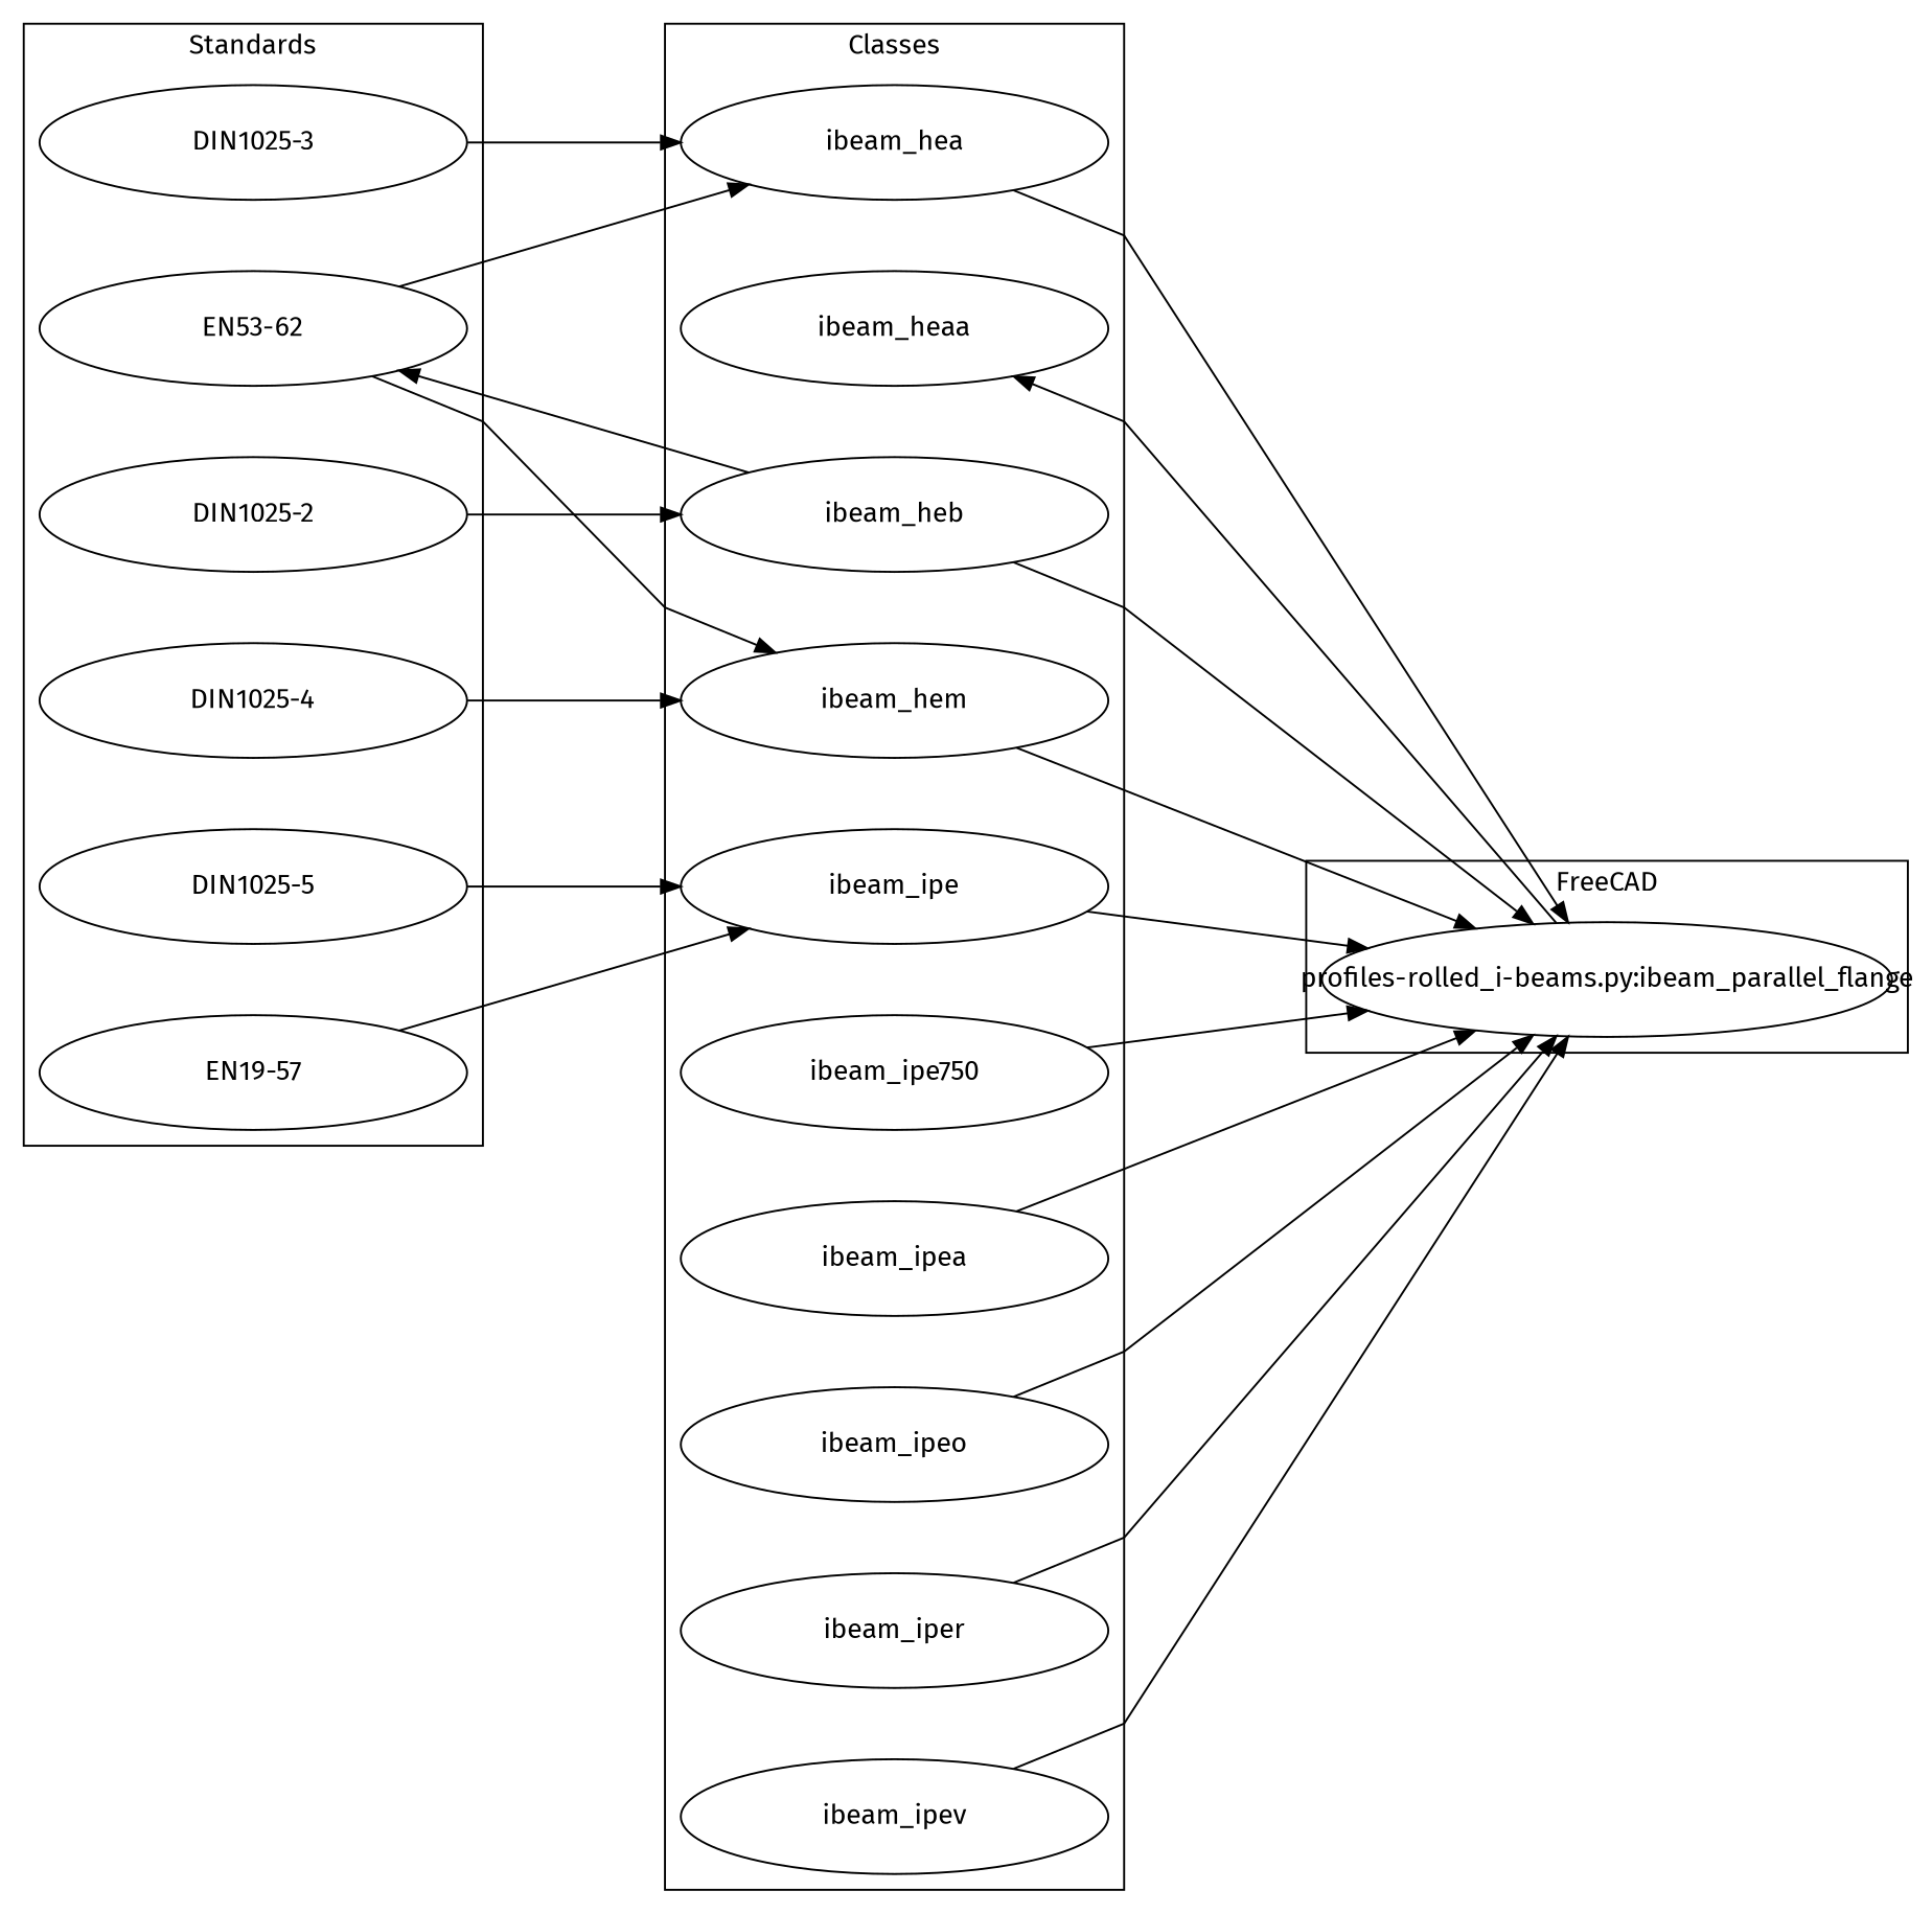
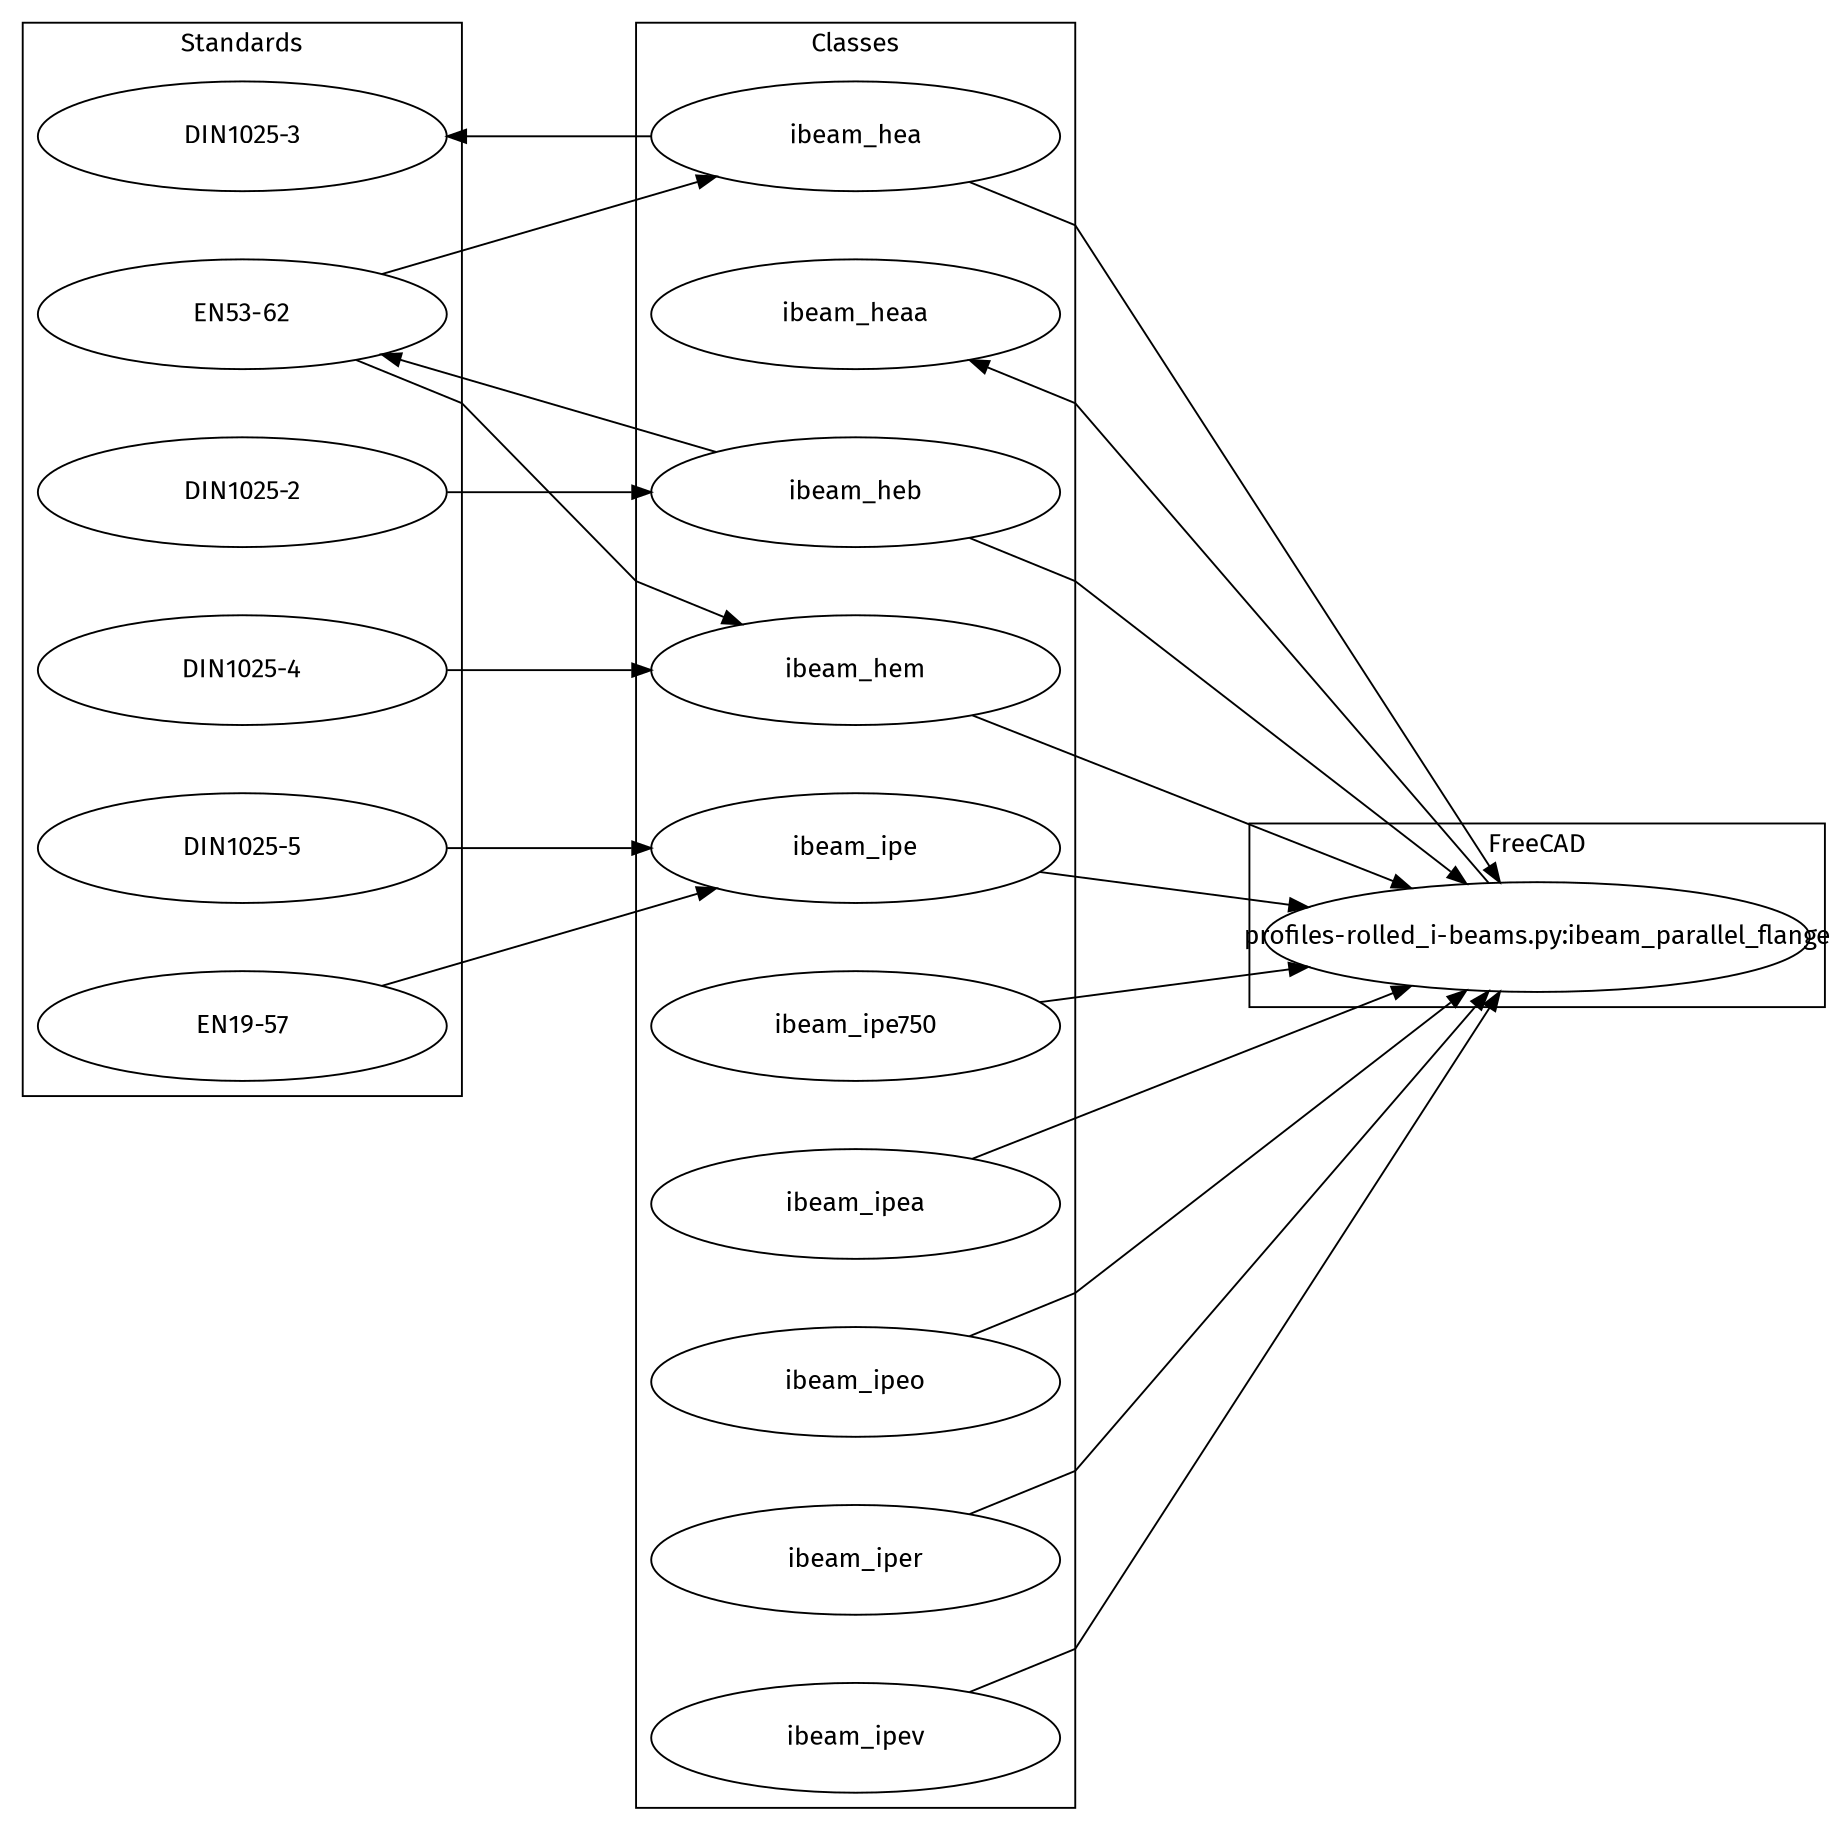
  digraph {
    fontname="Fira Sans"
    nodesep=0.5
    rankdir=LR
    ranksep=1.5
    splines=polyline
    node [fixedsize=true fontname="Fira Sans"]
    edge [fontname="Fira Sans"]
    ibeam_hea [height=0.8 width=3]
    ibeam_heaa [height=0.8 width=3]
    ibeam_heb [height=0.8 width=3]
    ibeam_hem [height=0.8 width=3]
    ibeam_ipe [height=0.8 width=3]
    ibeam_ipe750 [height=0.8 width=3]
    ibeam_ipea [height=0.8 width=3]
    ibeam_ipeo [height=0.8 width=3]
    ibeam_iper [height=0.8 width=3]
    ibeam_ipev [height=0.8 width=3]
    "DIN1025-3" [height=0.8 width=3]
    "EN53-62" [height=0.8 width=3]
    "DIN1025-2" [height=0.8 width=3]
    "DIN1025-4" [height=0.8 width=3]
    "DIN1025-5" [height=0.8 width=3]
    "EN19-57" [height=0.8 width=3]
    "profiles-rolled_i-beams.py:ibeam_parallel_flange" [height=0.8 width=4]
    subgraph cluster_1 {
      label=Classes
      ibeam_hea
      ibeam_heaa
      ibeam_heb
      ibeam_hem
      ibeam_ipe
      ibeam_ipe750
      ibeam_ipea
      ibeam_ipeo
      ibeam_iper
      ibeam_ipev
    }
    subgraph cluster_2 {
      label=Standards
      "DIN1025-3"
      "EN53-62"
      "DIN1025-2"
      "DIN1025-4"
      "DIN1025-5"
      "EN19-57"
    }
    subgraph cluster_3 {
      label=FreeCAD
      "profiles-rolled_i-beams.py:ibeam_parallel_flange"
    }
    subgraph cluster_4 {
      label=OpenSCAD
    }
    ibeam_hea -> "profiles-rolled_i-beams.py:ibeam_parallel_flange"
    ibeam_heb -> "EN53-62"
    ibeam_heb -> "profiles-rolled_i-beams.py:ibeam_parallel_flange"
    ibeam_hem -> "profiles-rolled_i-beams.py:ibeam_parallel_flange"
    ibeam_ipe -> "profiles-rolled_i-beams.py:ibeam_parallel_flange"
    ibeam_ipe750 -> "profiles-rolled_i-beams.py:ibeam_parallel_flange"
    ibeam_ipea -> "profiles-rolled_i-beams.py:ibeam_parallel_flange"
    ibeam_ipeo -> "profiles-rolled_i-beams.py:ibeam_parallel_flange"
    ibeam_iper -> "profiles-rolled_i-beams.py:ibeam_parallel_flange"
    ibeam_ipev -> "profiles-rolled_i-beams.py:ibeam_parallel_flange"
-   "DIN1025-3" -> ibeam_hea
+   ibeam_hea -> "DIN1025-3"
    "EN53-62" -> ibeam_hea
    "EN53-62" -> ibeam_hem
    "DIN1025-2" -> ibeam_heb
    "DIN1025-4" -> ibeam_hem
    "DIN1025-5" -> ibeam_ipe
    "EN19-57" -> ibeam_ipe
    "profiles-rolled_i-beams.py:ibeam_parallel_flange" -> ibeam_heaa
  }
